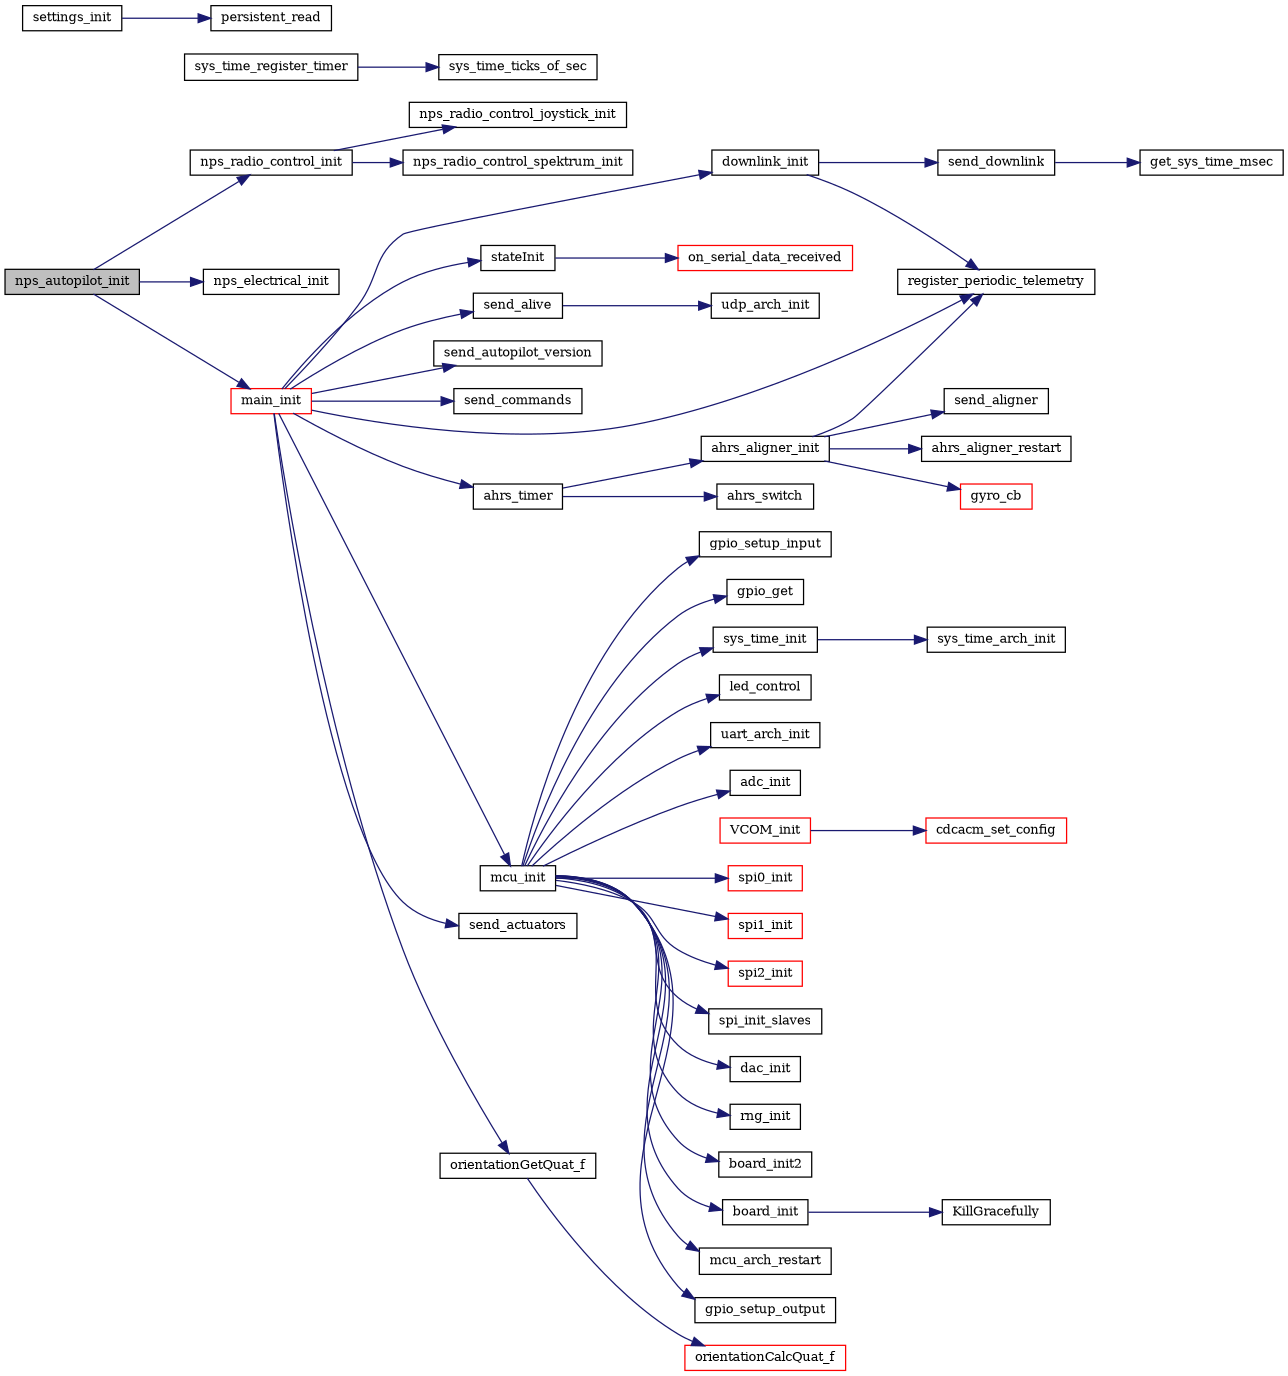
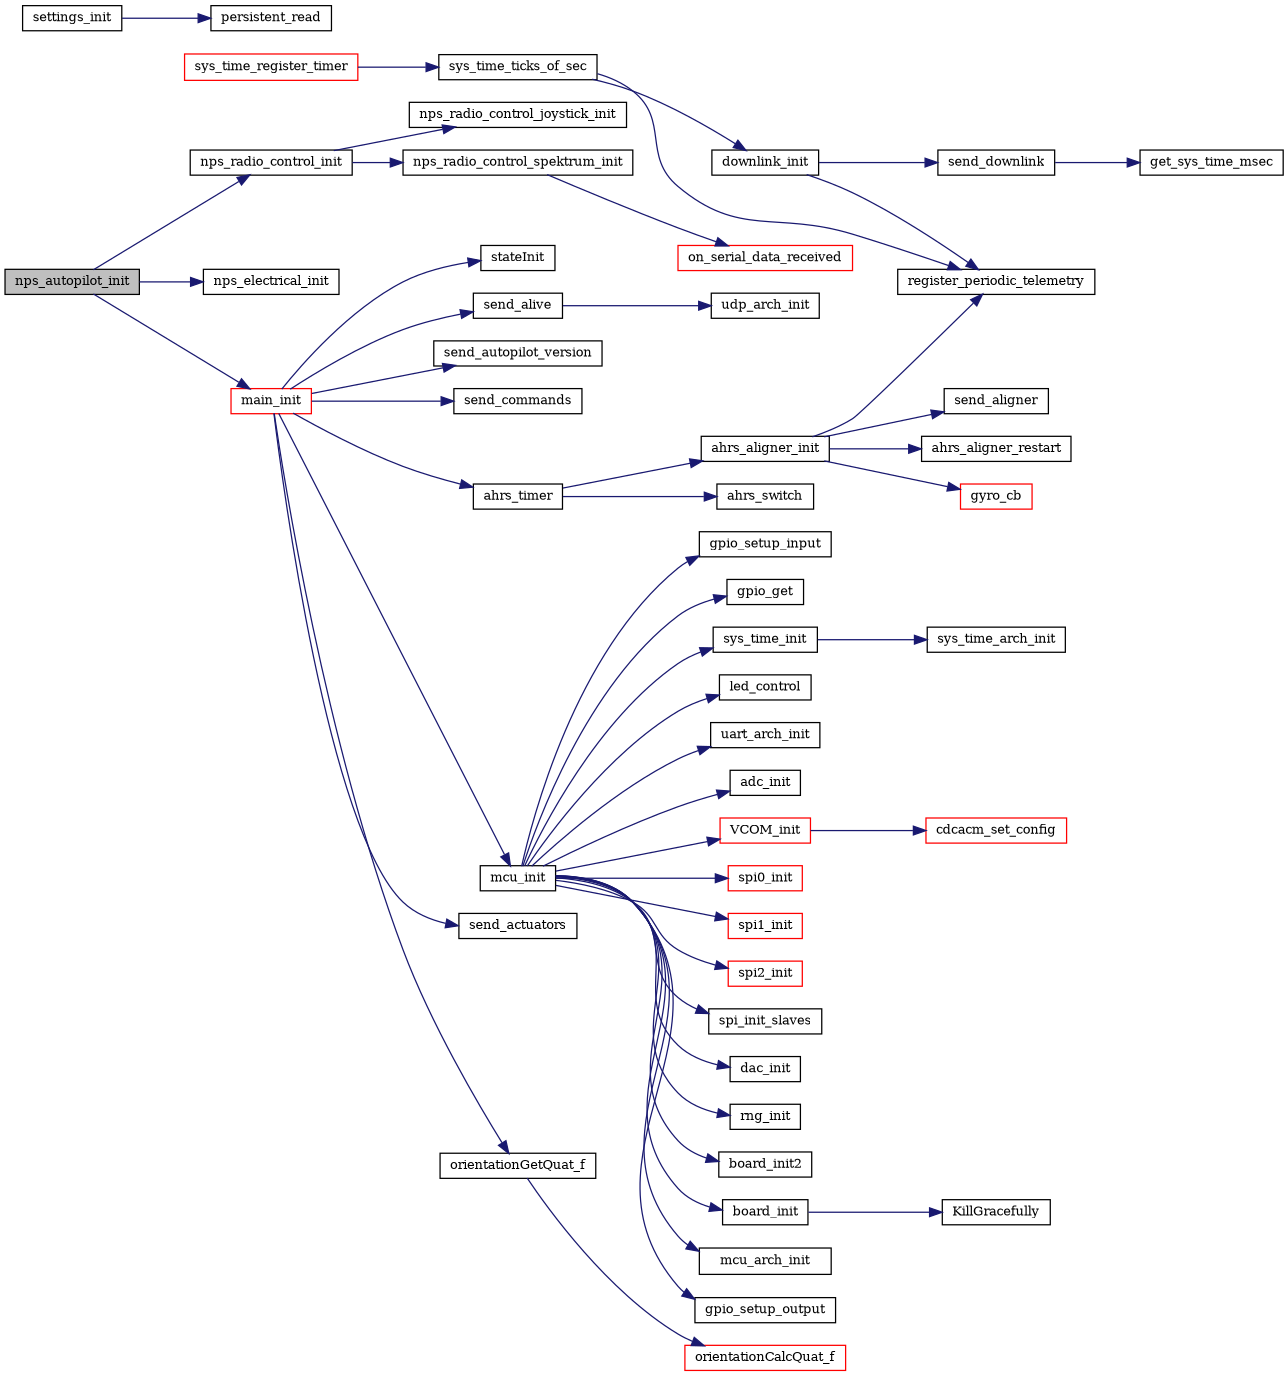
  digraph {
    fontname="DejaVu Serif"
    rankdir=LR
    node [color=black fillcolor=white fontname="DejaVu Serif" fontsize=10 shape=record style=filled]
    edge [color=midnightblue fontname="DejaVu Serif" fontsize=10 labelfontname=FreeSans labelfontsize=10 style=solid]
    n1 [fillcolor=grey75 fontcolor=black height=0.2 label=nps_autopilot_init width=0.4]
    n2 [color=red height=0.2 label=main_init width=0.4]
    n3 [height=0.2 label=nps_electrical_init width=0.4]
    n4 [height=0.2 label=nps_radio_control_init width=0.4]
    n5 [height=0.2 label=ahrs_timer width=0.4]
    n6 [height=0.2 label=register_periodic_telemetry width=0.4]
    n7 [height=0.2 label=downlink_init width=0.4]
    n8 [height=0.2 label=mcu_init width=0.4]
    n9 [height=0.2 label=orientationGetQuat_f width=0.4]
    n10 [height=0.2 label=send_actuators width=0.4]
    n11 [height=0.2 label=send_alive width=0.4]
    n12 [height=0.2 label=send_autopilot_version width=0.4]
    n13 [height=0.2 label=send_commands width=0.4]
    n14 [height=0.2 label=stateInit width=0.4]
    n15 [height=0.2 label=nps_radio_control_joystick_init width=0.4]
    n16 [height=0.2 label=nps_radio_control_spektrum_init width=0.4]
    n17 [height=0.2 label=ahrs_aligner_init width=0.4]
    n18 [height=0.2 label=ahrs_switch width=0.4]
    n19 [height=0.2 label=send_downlink width=0.4]
    n20 [height=0.2 label=board_init width=0.4]
-   n21 [height=0.2 label=mcu_arch_restart width=0.4]
+   n21 [height=0.2 label=mcu_arch_init width=0.4]
    n22 [height=0.2 label=gpio_setup_output width=0.4]
    n23 [height=0.2 label=gpio_setup_input width=0.4]
    n24 [height=0.2 label=gpio_get width=0.4]
    n25 [height=0.2 label=sys_time_init width=0.4]
    n26 [height=0.2 label=led_control width=0.4]
    n27 [height=0.2 label=uart_arch_init width=0.4]
    n28 [height=0.2 label=adc_init width=0.4]
    n29 [color=red height=0.2 label=VCOM_init width=0.4]
    n30 [color=red height=0.2 label=spi0_init width=0.4]
    n31 [color=red height=0.2 label=spi1_init width=0.4]
    n32 [color=red height=0.2 label=spi2_init width=0.4]
    n33 [height=0.2 label=spi_init_slaves width=0.4]
    n34 [height=0.2 label=dac_init width=0.4]
    n35 [height=0.2 label=rng_init width=0.4]
    n36 [height=0.2 label=board_init2 width=0.4]
    n37 [color=red height=0.2 label=orientationCalcQuat_f width=0.4]
    n38 [height=0.2 label=udp_arch_init width=0.4]
    n39 [height=0.2 label=settings_init width=0.4]
    n40 [height=0.2 label=persistent_read width=0.4]
-   n41 [height=0.2 label=sys_time_register_timer width=0.4]
+   n41 [color=red height=0.2 label=sys_time_register_timer width=0.4]
    n42 [height=0.2 label=sys_time_ticks_of_sec width=0.4]
    n43 [height=0.2 label=ahrs_aligner_restart width=0.4]
    n44 [color=red height=0.2 label=gyro_cb width=0.4]
    n45 [height=0.2 label=send_aligner width=0.4]
    n46 [height=0.2 label=get_sys_time_msec width=0.4]
    n47 [height=0.2 label=KillGracefully width=0.4]
    n48 [height=0.2 label=sys_time_arch_init width=0.4]
    n49 [color=red height=0.2 label=cdcacm_set_config width=0.4]
    n50 [color=red height=0.2 label=on_serial_data_received width=0.4]
    n1 -> n2
    n1 -> n3
    n1 -> n4
    n2 -> n5
-   n2 -> n6
-   n2 -> n7
+   n42 -> n6
+   n42 -> n7
    n2 -> n8
    n2 -> n9
    n2 -> n10
    n2 -> n11
    n2 -> n12
    n2 -> n13
    n2 -> n14
    n4 -> n15
    n4 -> n16
    n5 -> n17
    n5 -> n18
    n7 -> n6
    n7 -> n19
    n8 -> n20
    n8 -> n21
    n8 -> n22
    n8 -> n23
    n8 -> n24
    n8 -> n25
    n8 -> n26
    n8 -> n27
    n8 -> n28
+   n8 -> n29
    n8 -> n30
    n8 -> n31
    n8 -> n32
    n8 -> n33
    n8 -> n34
    n8 -> n35
    n8 -> n36
    n9 -> n37
    n11 -> n38
-   n14 -> n50
+   n16 -> n50
    n17 -> n6
    n17 -> n43
    n17 -> n44
    n17 -> n45
    n19 -> n46
    n20 -> n47
    n25 -> n48
    n29 -> n49
    n39 -> n40
    n41 -> n42
  }
